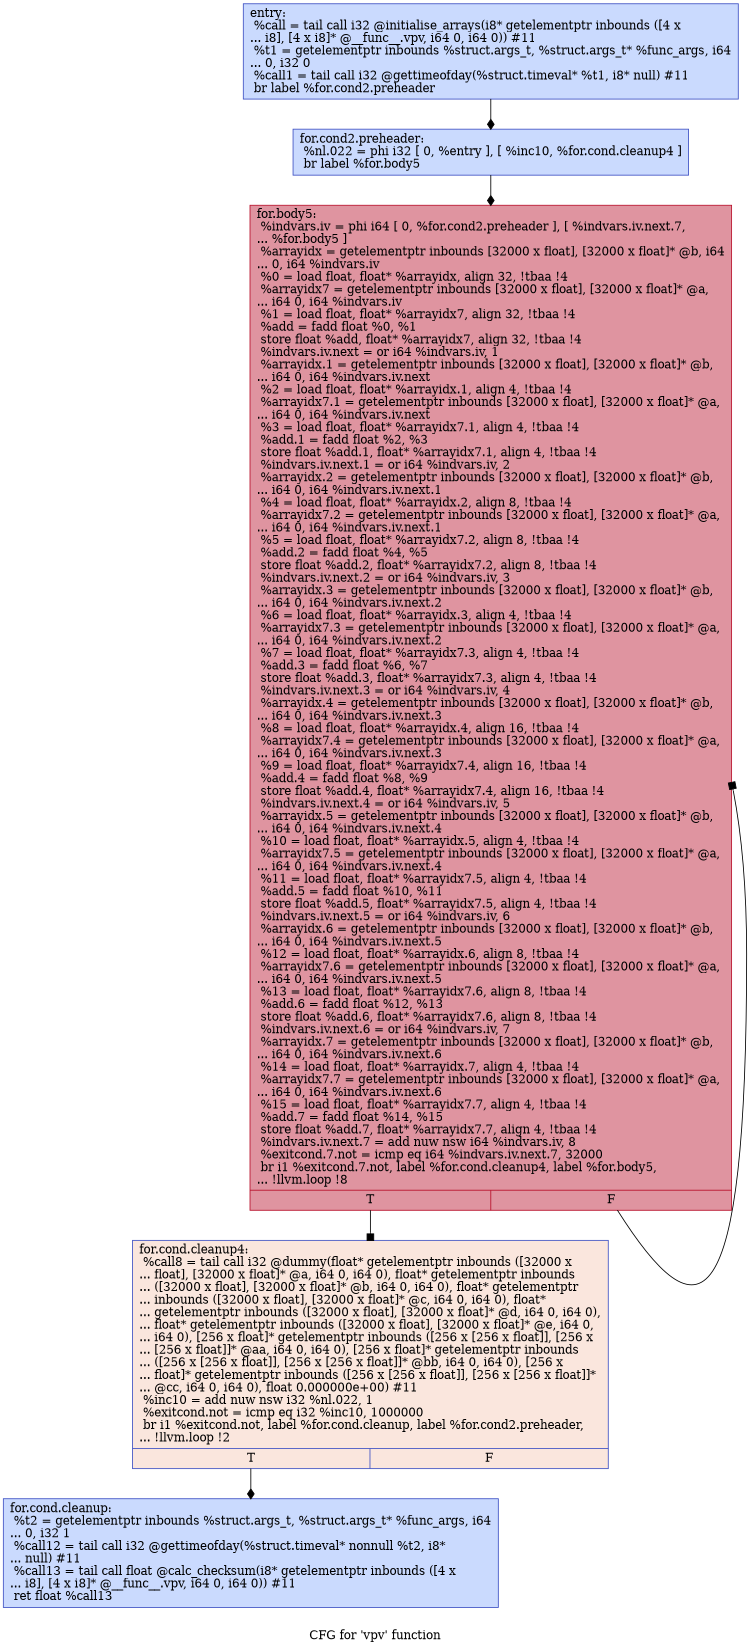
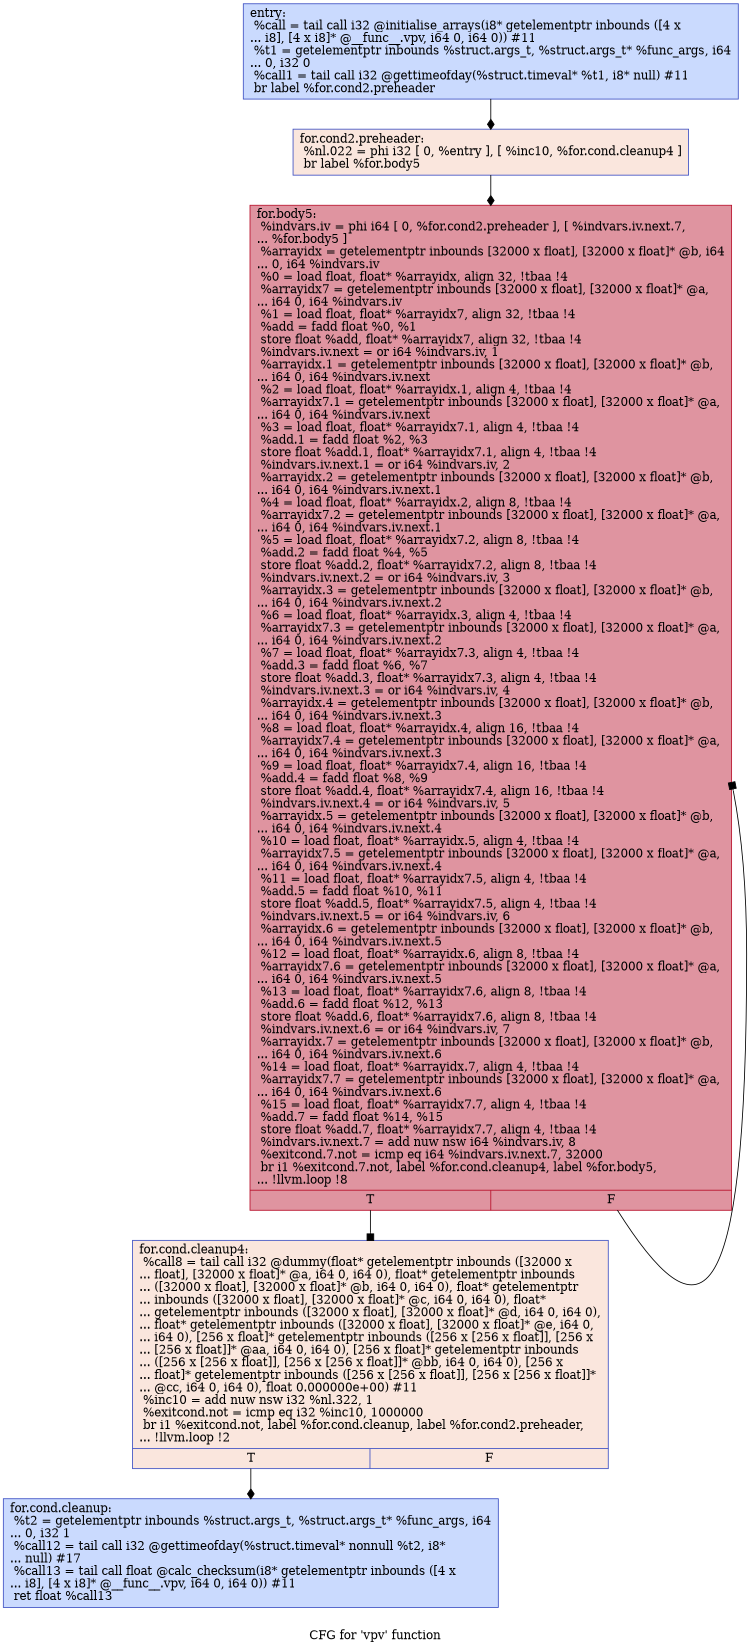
  digraph {
    fontname="DejaVu Serif"
    label="CFG for 'vpv' function"
    node [color="#3d50c3ff" fillcolor="#88abfd70" fontname="DejaVu Serif" shape=record style=filled]
    edge [arrowhead=diamond fontname="DejaVu Serif"]
    n1 [label="{entry:\l  %call = tail call i32 @initialise_arrays(i8* getelementptr inbounds ([4 x\l... i8], [4 x i8]* @__func__.vpv, i64 0, i64 0)) #11\l  %t1 = getelementptr inbounds %struct.args_t, %struct.args_t* %func_args, i64\l... 0, i32 0\l  %call1 = tail call i32 @gettimeofday(%struct.timeval* %t1, i8* null) #11\l  br label %for.cond2.preheader\l}"]
-   n2 [label="{for.cond2.preheader:                              \l  %nl.022 = phi i32 [ 0, %entry ], [ %inc10, %for.cond.cleanup4 ]\l  br label %for.body5\l}"]
+   n2 [fillcolor="#f3c7b170" label="{for.cond2.preheader:                              \l  %nl.022 = phi i32 [ 0, %entry ], [ %inc10, %for.cond.cleanup4 ]\l  br label %for.body5\l}"]
    n3 [color="#b70d28ff" fillcolor="#b70d2870" label="{for.body5:                                        \l  %indvars.iv = phi i64 [ 0, %for.cond2.preheader ], [ %indvars.iv.next.7,\l... %for.body5 ]\l  %arrayidx = getelementptr inbounds [32000 x float], [32000 x float]* @b, i64\l... 0, i64 %indvars.iv\l  %0 = load float, float* %arrayidx, align 32, !tbaa !4\l  %arrayidx7 = getelementptr inbounds [32000 x float], [32000 x float]* @a,\l... i64 0, i64 %indvars.iv\l  %1 = load float, float* %arrayidx7, align 32, !tbaa !4\l  %add = fadd float %0, %1\l  store float %add, float* %arrayidx7, align 32, !tbaa !4\l  %indvars.iv.next = or i64 %indvars.iv, 1\l  %arrayidx.1 = getelementptr inbounds [32000 x float], [32000 x float]* @b,\l... i64 0, i64 %indvars.iv.next\l  %2 = load float, float* %arrayidx.1, align 4, !tbaa !4\l  %arrayidx7.1 = getelementptr inbounds [32000 x float], [32000 x float]* @a,\l... i64 0, i64 %indvars.iv.next\l  %3 = load float, float* %arrayidx7.1, align 4, !tbaa !4\l  %add.1 = fadd float %2, %3\l  store float %add.1, float* %arrayidx7.1, align 4, !tbaa !4\l  %indvars.iv.next.1 = or i64 %indvars.iv, 2\l  %arrayidx.2 = getelementptr inbounds [32000 x float], [32000 x float]* @b,\l... i64 0, i64 %indvars.iv.next.1\l  %4 = load float, float* %arrayidx.2, align 8, !tbaa !4\l  %arrayidx7.2 = getelementptr inbounds [32000 x float], [32000 x float]* @a,\l... i64 0, i64 %indvars.iv.next.1\l  %5 = load float, float* %arrayidx7.2, align 8, !tbaa !4\l  %add.2 = fadd float %4, %5\l  store float %add.2, float* %arrayidx7.2, align 8, !tbaa !4\l  %indvars.iv.next.2 = or i64 %indvars.iv, 3\l  %arrayidx.3 = getelementptr inbounds [32000 x float], [32000 x float]* @b,\l... i64 0, i64 %indvars.iv.next.2\l  %6 = load float, float* %arrayidx.3, align 4, !tbaa !4\l  %arrayidx7.3 = getelementptr inbounds [32000 x float], [32000 x float]* @a,\l... i64 0, i64 %indvars.iv.next.2\l  %7 = load float, float* %arrayidx7.3, align 4, !tbaa !4\l  %add.3 = fadd float %6, %7\l  store float %add.3, float* %arrayidx7.3, align 4, !tbaa !4\l  %indvars.iv.next.3 = or i64 %indvars.iv, 4\l  %arrayidx.4 = getelementptr inbounds [32000 x float], [32000 x float]* @b,\l... i64 0, i64 %indvars.iv.next.3\l  %8 = load float, float* %arrayidx.4, align 16, !tbaa !4\l  %arrayidx7.4 = getelementptr inbounds [32000 x float], [32000 x float]* @a,\l... i64 0, i64 %indvars.iv.next.3\l  %9 = load float, float* %arrayidx7.4, align 16, !tbaa !4\l  %add.4 = fadd float %8, %9\l  store float %add.4, float* %arrayidx7.4, align 16, !tbaa !4\l  %indvars.iv.next.4 = or i64 %indvars.iv, 5\l  %arrayidx.5 = getelementptr inbounds [32000 x float], [32000 x float]* @b,\l... i64 0, i64 %indvars.iv.next.4\l  %10 = load float, float* %arrayidx.5, align 4, !tbaa !4\l  %arrayidx7.5 = getelementptr inbounds [32000 x float], [32000 x float]* @a,\l... i64 0, i64 %indvars.iv.next.4\l  %11 = load float, float* %arrayidx7.5, align 4, !tbaa !4\l  %add.5 = fadd float %10, %11\l  store float %add.5, float* %arrayidx7.5, align 4, !tbaa !4\l  %indvars.iv.next.5 = or i64 %indvars.iv, 6\l  %arrayidx.6 = getelementptr inbounds [32000 x float], [32000 x float]* @b,\l... i64 0, i64 %indvars.iv.next.5\l  %12 = load float, float* %arrayidx.6, align 8, !tbaa !4\l  %arrayidx7.6 = getelementptr inbounds [32000 x float], [32000 x float]* @a,\l... i64 0, i64 %indvars.iv.next.5\l  %13 = load float, float* %arrayidx7.6, align 8, !tbaa !4\l  %add.6 = fadd float %12, %13\l  store float %add.6, float* %arrayidx7.6, align 8, !tbaa !4\l  %indvars.iv.next.6 = or i64 %indvars.iv, 7\l  %arrayidx.7 = getelementptr inbounds [32000 x float], [32000 x float]* @b,\l... i64 0, i64 %indvars.iv.next.6\l  %14 = load float, float* %arrayidx.7, align 4, !tbaa !4\l  %arrayidx7.7 = getelementptr inbounds [32000 x float], [32000 x float]* @a,\l... i64 0, i64 %indvars.iv.next.6\l  %15 = load float, float* %arrayidx7.7, align 4, !tbaa !4\l  %add.7 = fadd float %14, %15\l  store float %add.7, float* %arrayidx7.7, align 4, !tbaa !4\l  %indvars.iv.next.7 = add nuw nsw i64 %indvars.iv, 8\l  %exitcond.7.not = icmp eq i64 %indvars.iv.next.7, 32000\l  br i1 %exitcond.7.not, label %for.cond.cleanup4, label %for.body5,\l... !llvm.loop !8\l|{<s0>T|<s1>F}}"]
-   n4 [fillcolor="#f3c7b170" label="{for.cond.cleanup4:                                \l  %call8 = tail call i32 @dummy(float* getelementptr inbounds ([32000 x\l... float], [32000 x float]* @a, i64 0, i64 0), float* getelementptr inbounds\l... ([32000 x float], [32000 x float]* @b, i64 0, i64 0), float* getelementptr\l... inbounds ([32000 x float], [32000 x float]* @c, i64 0, i64 0), float*\l... getelementptr inbounds ([32000 x float], [32000 x float]* @d, i64 0, i64 0),\l... float* getelementptr inbounds ([32000 x float], [32000 x float]* @e, i64 0,\l... i64 0), [256 x float]* getelementptr inbounds ([256 x [256 x float]], [256 x\l... [256 x float]]* @aa, i64 0, i64 0), [256 x float]* getelementptr inbounds\l... ([256 x [256 x float]], [256 x [256 x float]]* @bb, i64 0, i64 0), [256 x\l... float]* getelementptr inbounds ([256 x [256 x float]], [256 x [256 x float]]*\l... @cc, i64 0, i64 0), float 0.000000e+00) #11\l  %inc10 = add nuw nsw i32 %nl.022, 1\l  %exitcond.not = icmp eq i32 %inc10, 1000000\l  br i1 %exitcond.not, label %for.cond.cleanup, label %for.cond2.preheader,\l... !llvm.loop !2\l|{<s0>T|<s1>F}}"]
-   n5 [label="{for.cond.cleanup:                                 \l  %t2 = getelementptr inbounds %struct.args_t, %struct.args_t* %func_args, i64\l... 0, i32 1\l  %call12 = tail call i32 @gettimeofday(%struct.timeval* nonnull %t2, i8*\l... null) #11\l  %call13 = tail call float @calc_checksum(i8* getelementptr inbounds ([4 x\l... i8], [4 x i8]* @__func__.vpv, i64 0, i64 0)) #11\l  ret float %call13\l}"]
+   n4 [fillcolor="#f3c7b170" label="{for.cond.cleanup4:                                \l  %call8 = tail call i32 @dummy(float* getelementptr inbounds ([32000 x\l... float], [32000 x float]* @a, i64 0, i64 0), float* getelementptr inbounds\l... ([32000 x float], [32000 x float]* @b, i64 0, i64 0), float* getelementptr\l... inbounds ([32000 x float], [32000 x float]* @c, i64 0, i64 0), float*\l... getelementptr inbounds ([32000 x float], [32000 x float]* @d, i64 0, i64 0),\l... float* getelementptr inbounds ([32000 x float], [32000 x float]* @e, i64 0,\l... i64 0), [256 x float]* getelementptr inbounds ([256 x [256 x float]], [256 x\l... [256 x float]]* @aa, i64 0, i64 0), [256 x float]* getelementptr inbounds\l... ([256 x [256 x float]], [256 x [256 x float]]* @bb, i64 0, i64 0), [256 x\l... float]* getelementptr inbounds ([256 x [256 x float]], [256 x [256 x float]]*\l... @cc, i64 0, i64 0), float 0.000000e+00) #11\l  %inc10 = add nuw nsw i32 %nl.322, 1\l  %exitcond.not = icmp eq i32 %inc10, 1000000\l  br i1 %exitcond.not, label %for.cond.cleanup, label %for.cond2.preheader,\l... !llvm.loop !2\l|{<s0>T|<s1>F}}"]
+   n5 [label="{for.cond.cleanup:                                 \l  %t2 = getelementptr inbounds %struct.args_t, %struct.args_t* %func_args, i64\l... 0, i32 1\l  %call12 = tail call i32 @gettimeofday(%struct.timeval* nonnull %t2, i8*\l... null) #17\l  %call13 = tail call float @calc_checksum(i8* getelementptr inbounds ([4 x\l... i8], [4 x i8]* @__func__.vpv, i64 0, i64 0)) #11\l  ret float %call13\l}"]
    n1 -> n2
    n2 -> n3
    n3 -> n3 [arrowhead=box tailport=s1]
    n3 -> n4 [arrowhead=box tailport=s0]
    n4 -> n5 [tailport=s0]
  }
